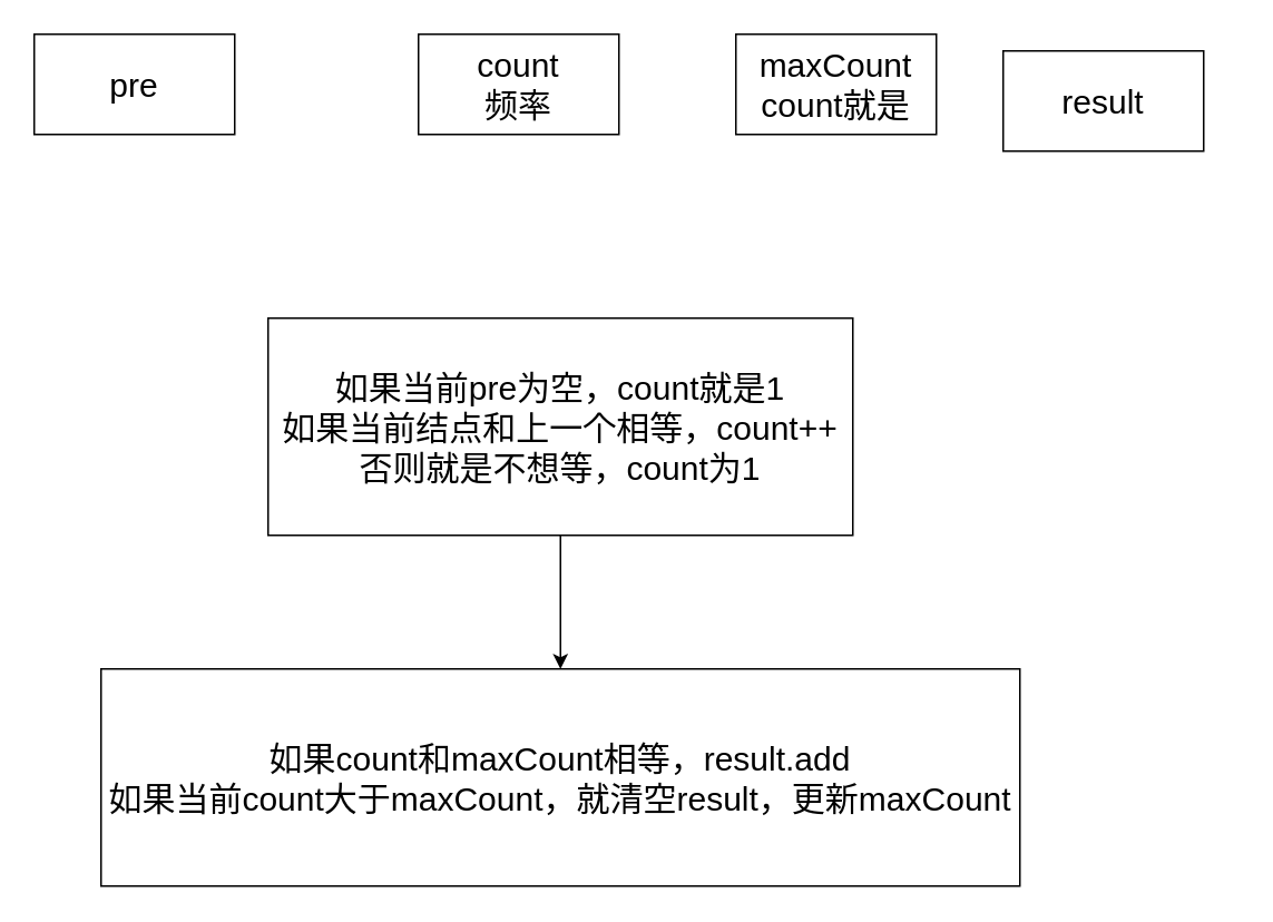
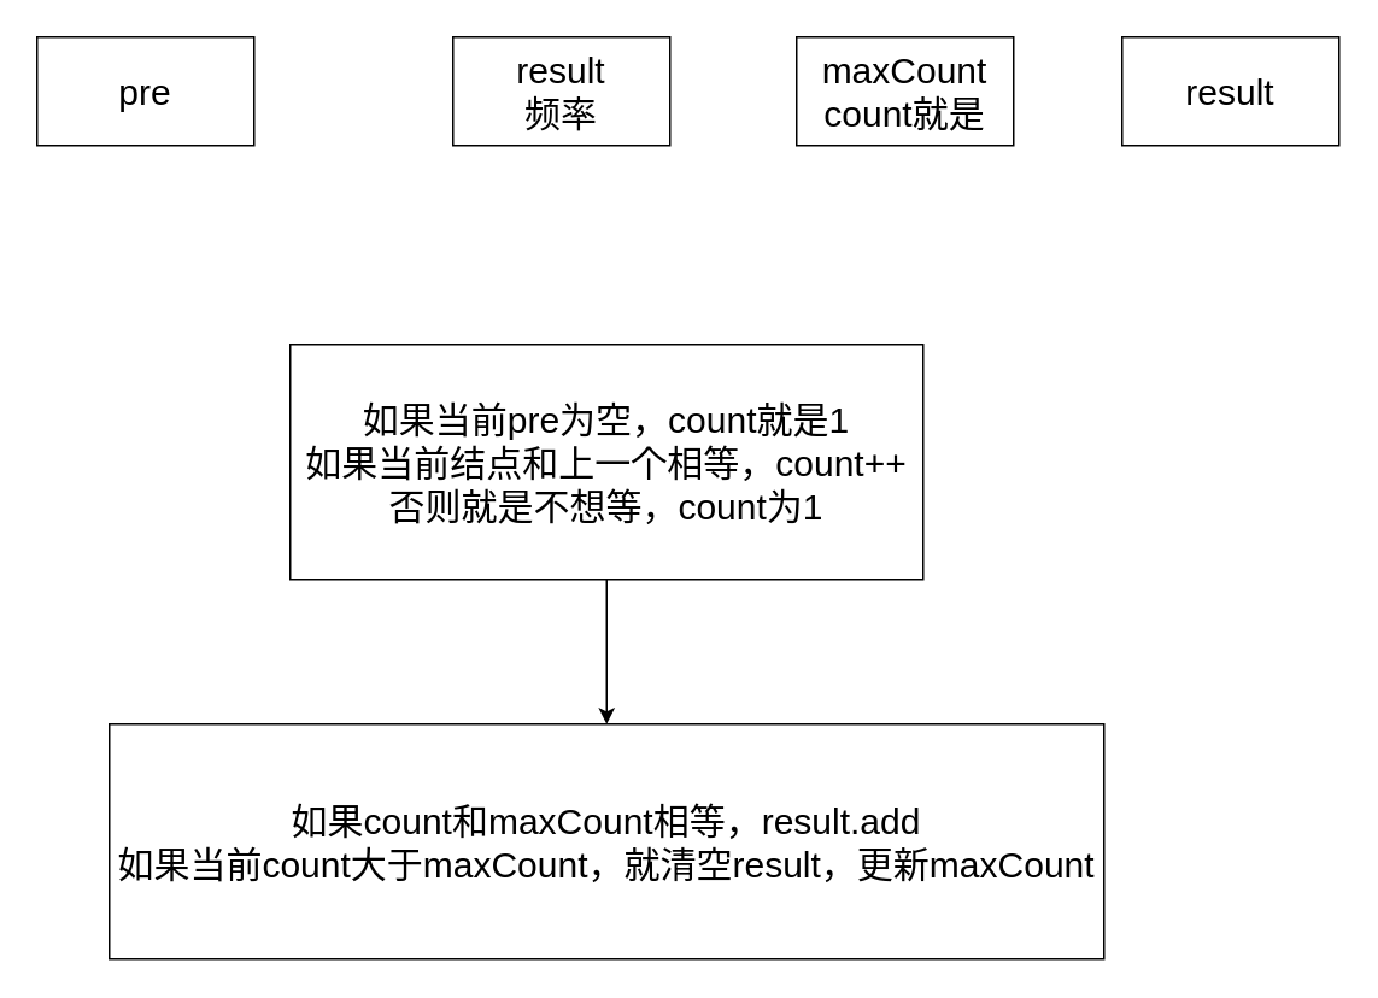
  <mxCell id="0" />
  <mxCell id="1" parent="0" />
  <mxCell id="2" value="pre&lt;span style=&quot;color: rgba(0, 0, 0, 0); font-family: monospace; font-size: 0px; text-align: start; text-wrap: nowrap;&quot;&gt;%3CmxGraphModel%3E%3Croot%3E%3CmxCell%20id%3D%220%22%2F%3E%3CmxCell%20id%3D%221%22%20parent%3D%220%22%2F%3E%3CmxCell%20id%3D%222%22%20value%3D%22pre%22%20style%3D%22rounded%3D0%3BwhiteSpace%3Dwrap%3Bhtml%3D1%3BfontSize%3D20%3B%22%20vertex%3D%221%22%20parent%3D%221%22%3E%3CmxGeometry%20x%3D%2290%22%20y%3D%2280%22%20width%3D%22120%22%20height%3D%2260%22%20as%3D%22geometry%22%2F%3E%3C%2FmxCell%3E%3C%2Froot%3E%3C%2FmxGraphModel%3E&lt;/span&gt;" style="rounded=0;whiteSpace=wrap;html=1;fontSize=20;" vertex="1" parent="1"><mxGeometry x="20" y="20" width="120" height="60" as="geometry" /></mxCell>
- <mxCell id="3" value="count&lt;div&gt;频率&lt;/div&gt;" style="rounded=0;whiteSpace=wrap;html=1;fontSize=20;" vertex="1" parent="1"><mxGeometry x="250" y="20" width="120" height="60" as="geometry" /></mxCell>
+ <mxCell id="3" value="result&lt;div&gt;频率&lt;/div&gt;" style="rounded=0;whiteSpace=wrap;html=1;fontSize=20;" vertex="1" parent="1"><mxGeometry x="250" y="20" width="120" height="60" as="geometry" /></mxCell>
  <mxCell id="4" value="maxCount&lt;div&gt;count就是&lt;/div&gt;" style="rounded=0;whiteSpace=wrap;html=1;fontSize=20;" vertex="1" parent="1"><mxGeometry x="440" y="20" width="120" height="60" as="geometry" /></mxCell>
- <mxCell id="5" value="result" style="rounded=0;whiteSpace=wrap;html=1;fontSize=20;" vertex="1" parent="1"><mxGeometry x="600" y="30" width="120" height="60" as="geometry" /></mxCell>
+ <mxCell id="5" value="result" style="rounded=0;whiteSpace=wrap;html=1;fontSize=20;" vertex="1" parent="1"><mxGeometry x="620" y="20" width="120" height="60" as="geometry" /></mxCell>
  <mxCell id="6" value="" style="edgeStyle=orthogonalEdgeStyle;rounded=0;orthogonalLoop=1;jettySize=auto;html=1;" edge="1" parent="1" source="7" target="8"><mxGeometry relative="1" as="geometry" /></mxCell>
  <mxCell id="7" value="如果当前pre为空，count就是1&lt;div&gt;如果当前结点和上一个相等，count++&lt;/div&gt;&lt;div&gt;否则就是不想等，count为1&lt;/div&gt;" style="rounded=0;whiteSpace=wrap;html=1;fontSize=20;" vertex="1" parent="1"><mxGeometry x="160" y="190" width="350" height="130" as="geometry" /></mxCell>
  <mxCell id="8" value="如果count和maxCount相等，result.add&lt;div&gt;如果当前count大于maxCount，就清空result，更新maxCount&lt;/div&gt;" style="rounded=0;whiteSpace=wrap;html=1;fontSize=20;" vertex="1" parent="1"><mxGeometry x="60" y="400" width="550" height="130" as="geometry" /></mxCell>
